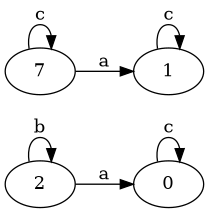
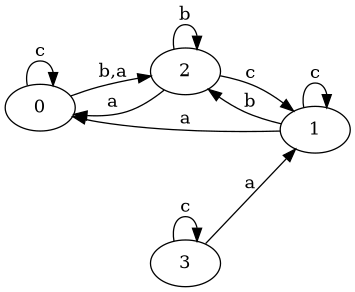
  digraph {
    d2tdocpreamble="\usetikzlibrary{automata}"
    d2tfigpreamble="\tikzstyle{every state}= [ draw=blue!50,very thick,fill=blue!20]  \tikzstyle{auto}= [fill=white]"
    rankdir=LR
    ranksep=0.5
    node [style=state]
    edge [lblstyle=auto topath="bend right"]
    n1 [label=0]
    n2 [label=2]
    n3 [label=1 style="state, initial, accepting"]
-   n4 [label=7]
+   n4 [label=3]
    n1 -> n1 [label=c topath="loop above"]
+   n1 -> n2 [label="b,a"]
    n2 -> n1 [label=a]
    n2 -> n2 [label=b topath="loop above"]
+   n2 -> n3 [label=c]
+   n3 -> n1 [label=a]
+   n3 -> n2 [label=b]
    n3 -> n3 [label=c topath="loop above"]
    n4 -> n3 [label=a]
    n4 -> n4 [label=c topath="loop above"]
  }
